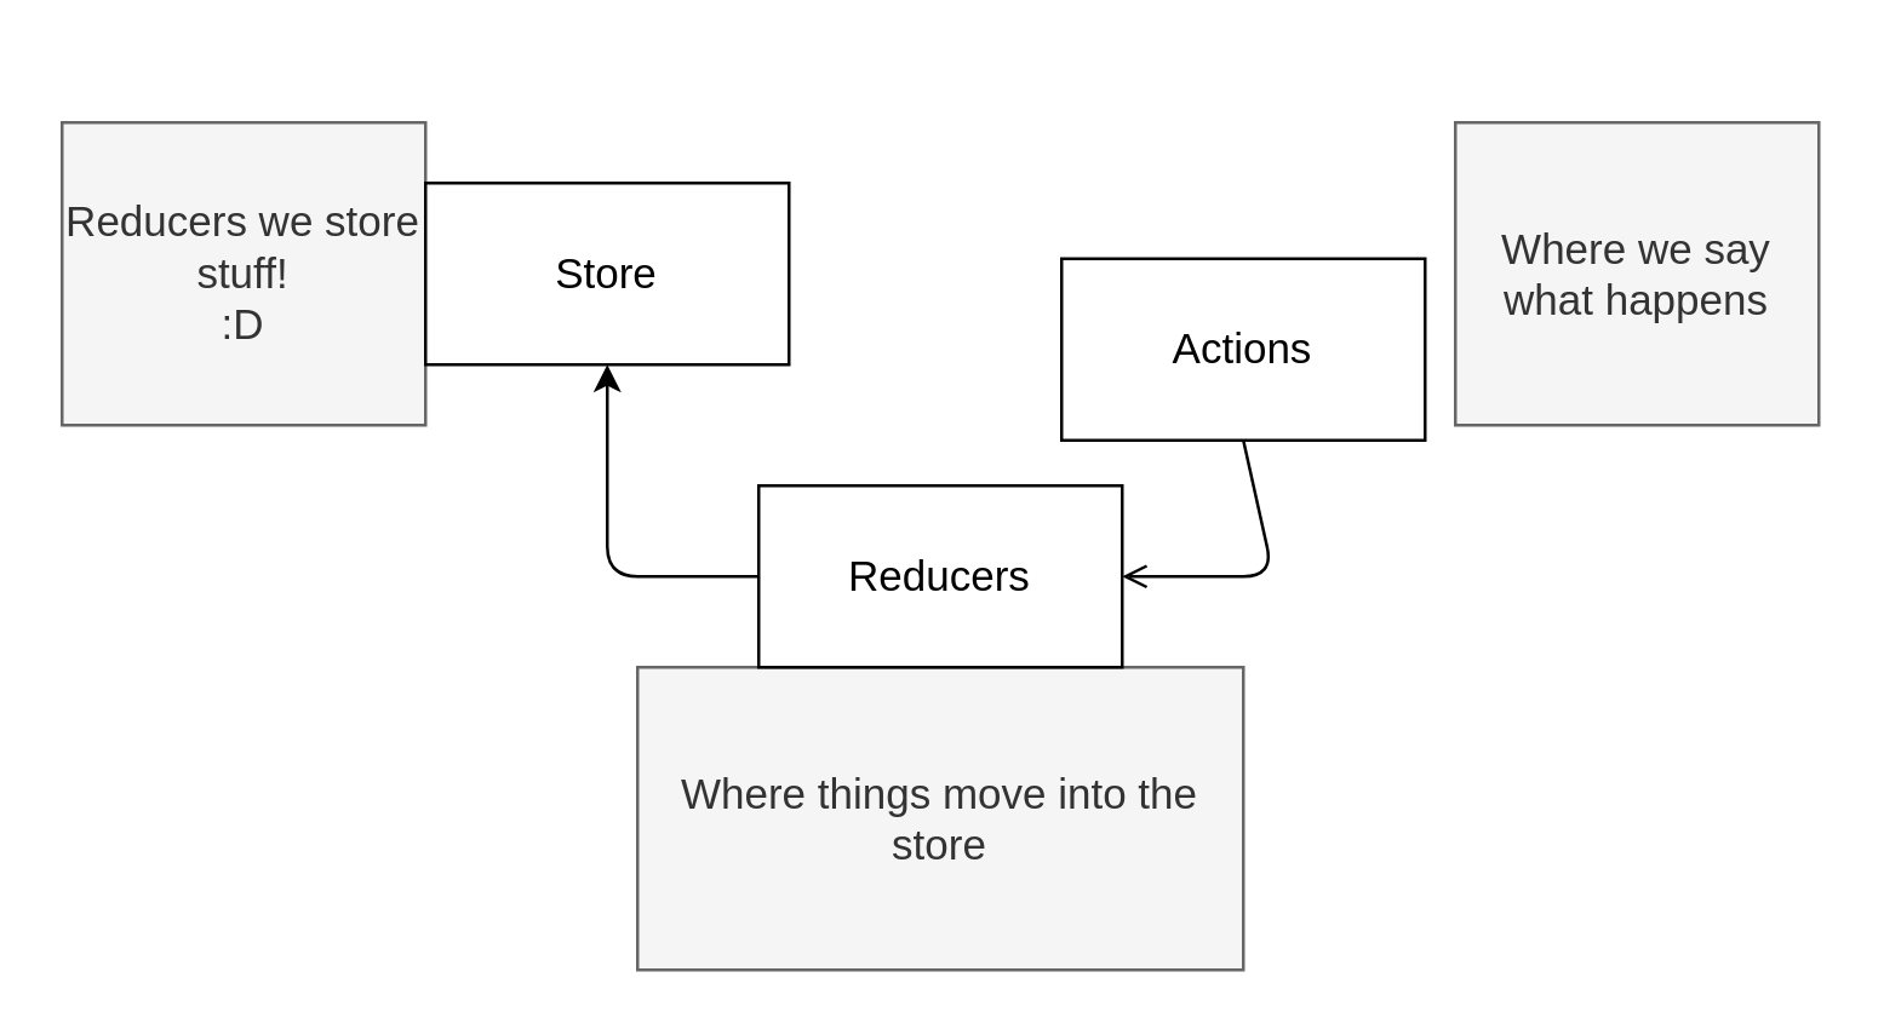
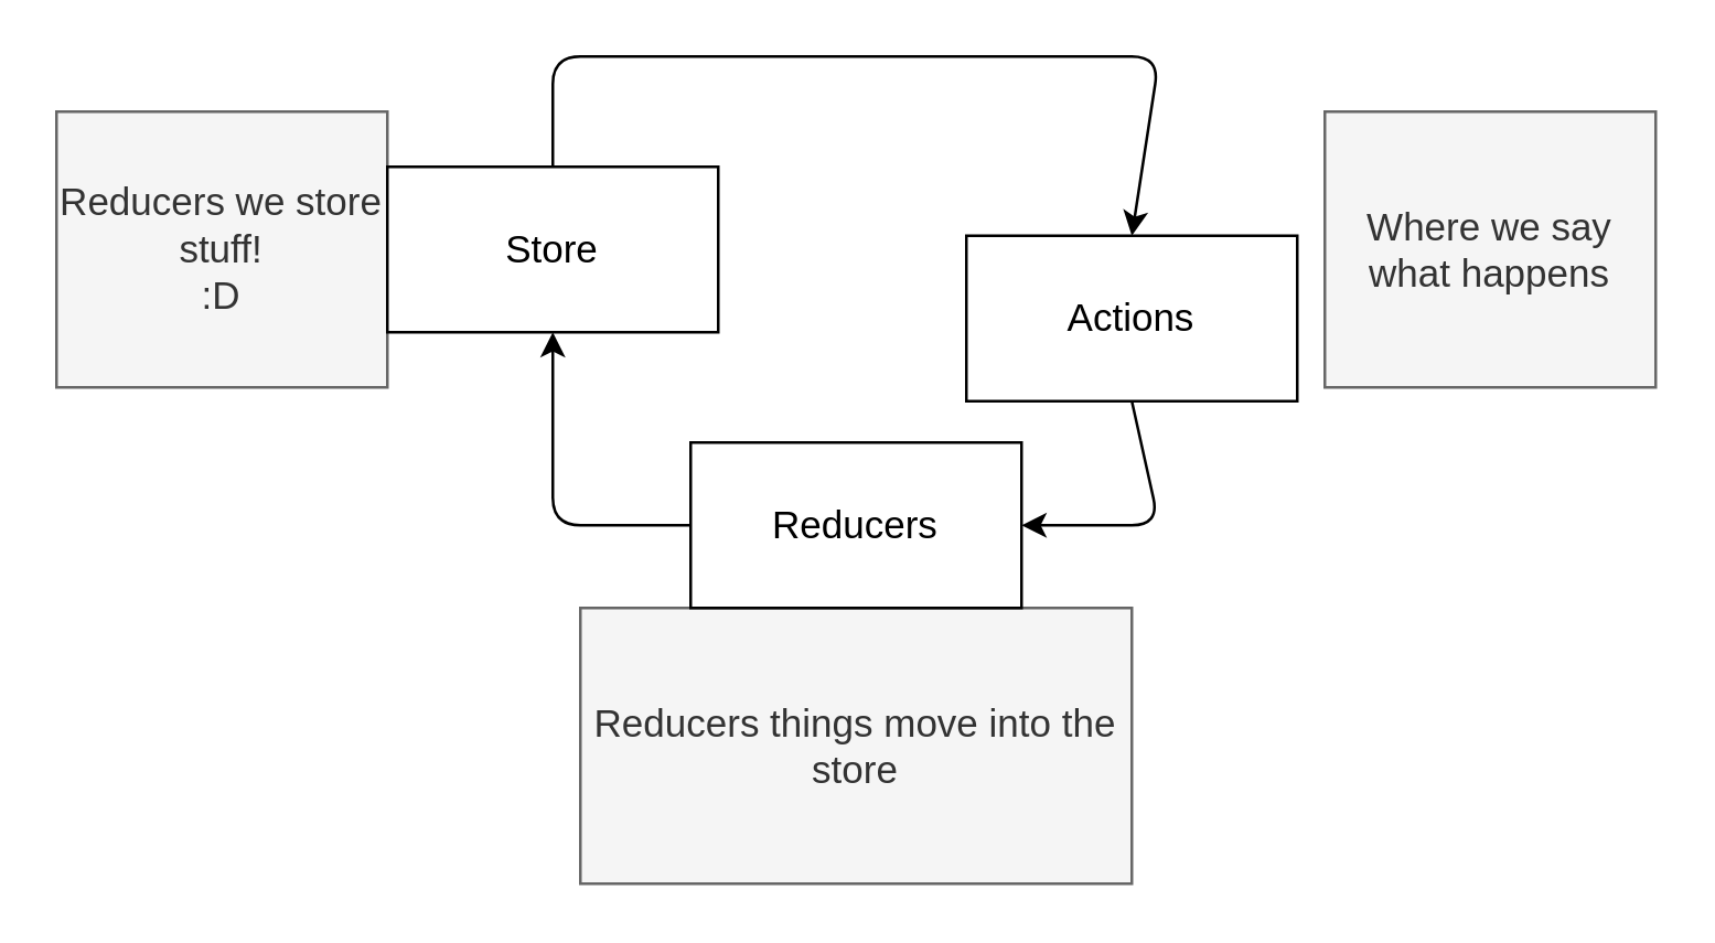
  <mxCell id="0" />
  <mxCell id="1" parent="0" />
- <mxCell id="2" value="&lt;font style=&quot;font-size: 14px&quot;&gt;Where things move into the store&lt;/font&gt;" style="rounded=0;whiteSpace=wrap;html=1;fillColor=#f5f5f5;strokeColor=#666666;fontColor=#333333;align=center;" parent="1" vertex="1"><mxGeometry x="210" y="220" width="200" height="100" as="geometry" /></mxCell>
+ <mxCell id="2" value="&lt;font style=&quot;font-size: 14px&quot;&gt;Reducers things move into the store&lt;/font&gt;" style="rounded=0;whiteSpace=wrap;html=1;fillColor=#f5f5f5;strokeColor=#666666;fontColor=#333333;align=center;" parent="1" vertex="1"><mxGeometry x="210" y="220" width="200" height="100" as="geometry" /></mxCell>
  <mxCell id="3" value="&lt;font style=&quot;font-size: 14px&quot;&gt;Where we say what happens&lt;/font&gt;" style="rounded=0;whiteSpace=wrap;html=1;fillColor=#f5f5f5;strokeColor=#666666;fontColor=#333333;" parent="1" vertex="1"><mxGeometry x="480" y="40" width="120" height="100" as="geometry" /></mxCell>
  <mxCell id="4" value="&lt;font style=&quot;font-size: 14px&quot;&gt;Reducers we store stuff!&lt;br&gt;:D&lt;/font&gt;" style="rounded=0;whiteSpace=wrap;html=1;fillColor=#f5f5f5;strokeColor=#666666;fontColor=#333333;" parent="1" vertex="1"><mxGeometry x="20" y="40" width="120" height="100" as="geometry" /></mxCell>
  <mxCell id="5" value="&lt;font style=&quot;font-size: 14px&quot;&gt;Actions&lt;/font&gt;" style="rounded=0;whiteSpace=wrap;html=1;" parent="1" vertex="1"><mxGeometry x="350" y="85" width="120" height="60" as="geometry" /></mxCell>
  <mxCell id="6" value="&lt;font style=&quot;font-size: 14px&quot;&gt;Reducers&lt;/font&gt;" style="rounded=0;whiteSpace=wrap;html=1;" parent="1" vertex="1"><mxGeometry x="250" y="160" width="120" height="60" as="geometry" /></mxCell>
  <mxCell id="7" value="&lt;font style=&quot;font-size: 14px&quot;&gt;Store&lt;/font&gt;" style="rounded=0;whiteSpace=wrap;html=1;" parent="1" vertex="1"><mxGeometry x="140" y="60" width="120" height="60" as="geometry" /></mxCell>
- <mxCell id="9" value="" style="endArrow=open;html=1;exitX=0.5;exitY=1;exitDx=0;exitDy=0;entryX=1;entryY=0.5;entryDx=0;entryDy=0;" parent="1" source="5" target="6" edge="1"><mxGeometry width="50" height="50" relative="1" as="geometry"><mxPoint x="240" y="340" as="sourcePoint" /><mxPoint x="290" y="290" as="targetPoint" /><Array as="points"><mxPoint x="420" y="190" /></Array></mxGeometry></mxCell>
+ <mxCell id="8" value="" style="endArrow=classic;html=1;entryX=0.5;entryY=0;entryDx=0;entryDy=0;exitX=0.5;exitY=0;exitDx=0;exitDy=0;" parent="1" source="7" target="5" edge="1"><mxGeometry width="50" height="50" relative="1" as="geometry"><mxPoint x="200" y="30" as="sourcePoint" /><mxPoint x="290" y="290" as="targetPoint" /><Array as="points"><mxPoint x="200" y="20" /><mxPoint x="420" y="20" /></Array></mxGeometry></mxCell>
+ <mxCell id="9" value="" style="endArrow=classic;html=1;exitX=0.5;exitY=1;exitDx=0;exitDy=0;entryX=1;entryY=0.5;entryDx=0;entryDy=0;" parent="1" source="5" target="6" edge="1"><mxGeometry width="50" height="50" relative="1" as="geometry"><mxPoint x="240" y="340" as="sourcePoint" /><mxPoint x="290" y="290" as="targetPoint" /><Array as="points"><mxPoint x="420" y="190" /></Array></mxGeometry></mxCell>
  <mxCell id="10" value="" style="endArrow=classic;html=1;entryX=0.5;entryY=1;entryDx=0;entryDy=0;exitX=0;exitY=0.5;exitDx=0;exitDy=0;" parent="1" source="6" target="7" edge="1"><mxGeometry width="50" height="50" relative="1" as="geometry"><mxPoint x="240" y="340" as="sourcePoint" /><mxPoint x="290" y="290" as="targetPoint" /><Array as="points"><mxPoint x="200" y="190" /></Array></mxGeometry></mxCell>
